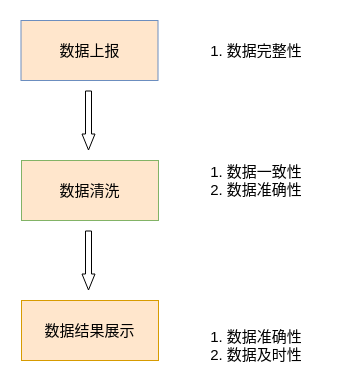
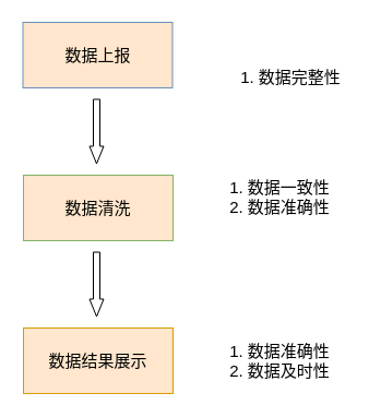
  <mxCell id="0" />
  <mxCell id="1" parent="0" />
  <mxCell id="2" value="数据上报" style="rounded=0;whiteSpace=wrap;html=1;fontSize=15;fillColor=#ffe6cc;strokeColor=#6c8ebf;" vertex="1" parent="1"><mxGeometry x="20.5" y="20" width="137" height="60" as="geometry" /></mxCell>
  <mxCell id="3" value="数据清洗" style="rounded=0;whiteSpace=wrap;html=1;fontSize=15;fillColor=#ffe6cc;strokeColor=#82b366;" vertex="1" parent="1"><mxGeometry x="21" y="160" width="137" height="60" as="geometry" /></mxCell>
  <mxCell id="4" value="数据结果展示" style="rounded=0;whiteSpace=wrap;html=1;fontSize=15;fillColor=#ffe6cc;strokeColor=#d79b00;" vertex="1" parent="1"><mxGeometry x="21" y="300" width="137" height="60" as="geometry" /></mxCell>
  <mxCell id="5" value="" style="shape=flexArrow;endArrow=classic;html=1;width=6;endSize=5;endWidth=6;" edge="1" parent="1"><mxGeometry width="50" height="50" relative="1" as="geometry"><mxPoint x="88" y="90" as="sourcePoint" /><mxPoint x="88" y="150" as="targetPoint" /></mxGeometry></mxCell>
  <mxCell id="6" value="" style="shape=flexArrow;endArrow=classic;html=1;width=6;endSize=5;endWidth=6;" edge="1" parent="1"><mxGeometry width="50" height="50" relative="1" as="geometry"><mxPoint x="88" y="230" as="sourcePoint" /><mxPoint x="88" y="290" as="targetPoint" /></mxGeometry></mxCell>
- <mxCell id="7" value="1. 数据完整性" style="text;html=1;strokeColor=none;fillColor=none;align=center;verticalAlign=middle;whiteSpace=wrap;rounded=0;fontSize=15;" vertex="1" parent="1"><mxGeometry x="196" y="40" width="120" height="20" as="geometry" /></mxCell>
- <mxCell id="8" value="1. 数据准确性&lt;br&gt;2. 数据及时性&lt;br&gt;" style="text;html=1;strokeColor=none;fillColor=none;align=center;verticalAlign=middle;whiteSpace=wrap;rounded=0;fontSize=15;" vertex="1" parent="1"><mxGeometry x="196" y="335" width="120" height="20" as="geometry" /></mxCell>
+ <mxCell id="7" value="1. 数据完整性" style="text;html=1;strokeColor=none;fillColor=none;align=center;verticalAlign=middle;whiteSpace=wrap;rounded=0;fontSize=15;" vertex="1" parent="1"><mxGeometry x="206" y="60" width="120" height="20" as="geometry" /></mxCell>
+ <mxCell id="8" value="1. 数据准确性&lt;br&gt;2. 数据及时性&lt;br&gt;" style="text;html=1;strokeColor=none;fillColor=none;align=center;verticalAlign=middle;whiteSpace=wrap;rounded=0;fontSize=15;" vertex="1" parent="1"><mxGeometry x="196" y="320" width="120" height="20" as="geometry" /></mxCell>
  <mxCell id="9" value="1. 数据一致性&lt;br&gt;2. 数据准确性&lt;br&gt;" style="text;html=1;strokeColor=none;fillColor=none;align=center;verticalAlign=middle;whiteSpace=wrap;rounded=0;fontSize=15;" vertex="1" parent="1"><mxGeometry x="196" y="170" width="120" height="20" as="geometry" /></mxCell>
